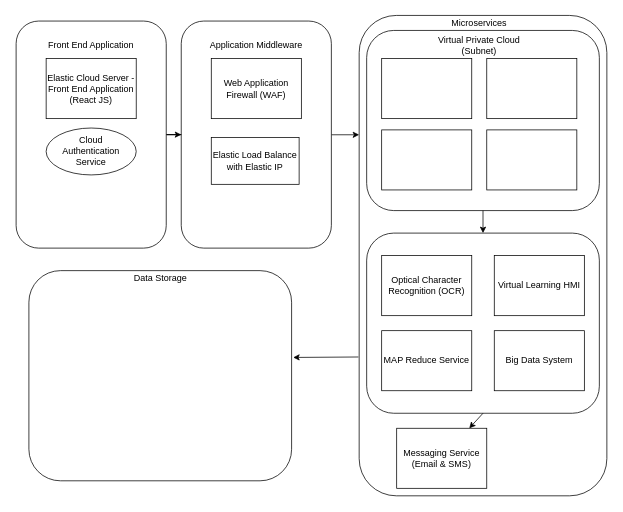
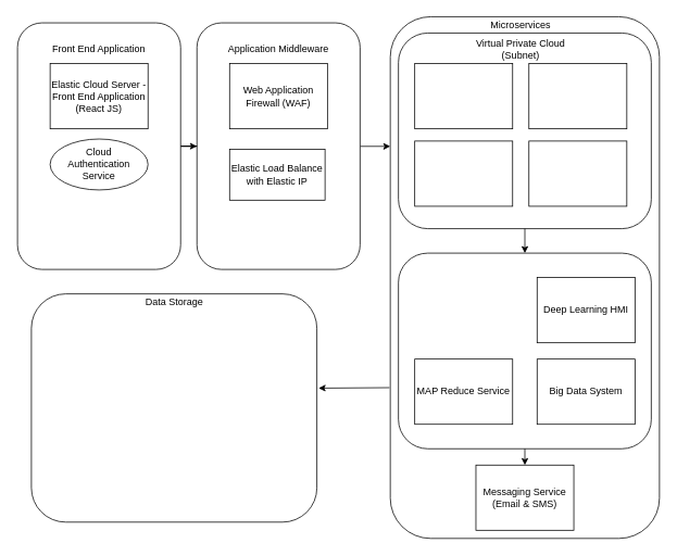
  <mxCell id="0" />
  <mxCell id="1" parent="0" />
  <mxCell id="2" value="" style="rounded=1;whiteSpace=wrap;html=1;" vertex="1" parent="1"><mxGeometry x="478" y="20" width="330" height="640" as="geometry" /></mxCell>
  <mxCell id="3" value="" style="rounded=1;whiteSpace=wrap;html=1;" vertex="1" parent="1"><mxGeometry x="488" width="310" height="240" as="geometry" y="40" /></mxCell>
  <mxCell id="4" style="edgeStyle=orthogonalEdgeStyle;rounded=0;orthogonalLoop=1;jettySize=auto;html=1;" edge="1" parent="1" source="5"><mxGeometry relative="1" as="geometry"><mxPoint x="478" y="179" as="targetPoint" /><Array as="points"><mxPoint x="478" y="179" /></Array></mxGeometry></mxCell>
  <mxCell id="5" value="" style="rounded=1;whiteSpace=wrap;html=1;" vertex="1" parent="1"><mxGeometry x="240.97" y="27.5" width="200" height="302.5" as="geometry" /></mxCell>
  <mxCell id="6" style="edgeStyle=orthogonalEdgeStyle;rounded=0;orthogonalLoop=1;jettySize=auto;html=1;" edge="1" parent="1" source="7" target="5"><mxGeometry relative="1" as="geometry" /></mxCell>
  <mxCell id="7" value="" style="rounded=1;whiteSpace=wrap;html=1;" vertex="1" parent="1"><mxGeometry x="20.97" y="27.5" width="200" height="302.5" as="geometry" /></mxCell>
  <mxCell id="8" value="Cloud&lt;br&gt;Authentication Service&lt;br&gt;" style="ellipse;whiteSpace=wrap;html=1;" parent="1" vertex="1"><mxGeometry x="60.97" y="170" width="120" height="62.5" as="geometry" /></mxCell>
  <mxCell id="9" value="Elastic Cloud Server - Front End Application&lt;br&gt;(React JS)" style="rounded=0;whiteSpace=wrap;html=1;" parent="1" vertex="1"><mxGeometry x="60.97" y="77.5" width="120" height="80" as="geometry" /></mxCell>
- <mxCell id="10" value="Messaging Service (Email &amp;amp; SMS)" style="rounded=0;whiteSpace=wrap;html=1;" parent="1" vertex="1"><mxGeometry x="528" y="570" width="120" height="80" as="geometry" /></mxCell>
+ <mxCell id="10" value="Messaging Service (Email &amp;amp; SMS)" style="rounded=0;whiteSpace=wrap;html=1;" parent="1" vertex="1"><mxGeometry x="583" y="570" width="120" height="80" as="geometry" /></mxCell>
  <mxCell id="11" value="Elastic Load Balance&lt;br&gt;with Elastic IP" style="rounded=0;whiteSpace=wrap;html=1;" vertex="1" parent="1"><mxGeometry x="280.97" y="182.5" width="117.03" height="62.5" as="geometry" /></mxCell>
  <mxCell id="12" value="Web Application Firewall (WAF)" style="rounded=0;whiteSpace=wrap;html=1;" vertex="1" parent="1"><mxGeometry x="280.97" y="77.5" width="120" height="80" as="geometry" /></mxCell>
  <mxCell id="13" value="" style="rounded=1;whiteSpace=wrap;html=1;" vertex="1" parent="1"><mxGeometry x="488" y="310" width="310" height="240" as="geometry" /></mxCell>
  <mxCell id="14" value="" style="endArrow=classic;html=1;exitX=0.5;exitY=1;exitDx=0;exitDy=0;" edge="1" parent="1" source="13" target="10"><mxGeometry width="50" height="50" relative="1" as="geometry"><mxPoint x="653" y="320" as="sourcePoint" /><mxPoint x="653" y="291" as="targetPoint" /></mxGeometry></mxCell>
  <mxCell id="15" value="" style="endArrow=classic;html=1;exitX=0.5;exitY=1;exitDx=0;exitDy=0;entryX=0.5;entryY=0;entryDx=0;entryDy=0;" edge="1" parent="1" source="3" target="13"><mxGeometry width="50" height="50" relative="1" as="geometry"><mxPoint x="348" y="360" as="sourcePoint" /><mxPoint x="398" y="310" as="targetPoint" /></mxGeometry></mxCell>
- <mxCell id="16" value="Optical Character Recognition (OCR)" style="rounded=0;whiteSpace=wrap;html=1;" parent="1" vertex="1"><mxGeometry x="508" y="340" width="120" height="80" as="geometry" /></mxCell>
  <mxCell id="17" value="Big Data System" style="rounded=0;whiteSpace=wrap;html=1;" parent="1" vertex="1"><mxGeometry x="658" y="440" width="120" height="80" as="geometry" /></mxCell>
  <mxCell id="18" value="MAP Reduce Service" style="rounded=0;whiteSpace=wrap;html=1;" vertex="1" parent="1"><mxGeometry x="508" y="440" width="120" height="80" as="geometry" /></mxCell>
- <mxCell id="19" value="Virtual Learning HMI" style="rounded=0;whiteSpace=wrap;html=1;" vertex="1" parent="1"><mxGeometry x="658" y="340" width="120" height="80" as="geometry" /></mxCell>
+ <mxCell id="19" value="Deep Learning HMI" style="rounded=0;whiteSpace=wrap;html=1;" vertex="1" parent="1"><mxGeometry x="658" y="340" width="120" height="80" as="geometry" /></mxCell>
  <mxCell id="20" value="" style="rounded=1;whiteSpace=wrap;html=1;" vertex="1" parent="1"><mxGeometry x="38" y="360" width="350" height="280" as="geometry" /></mxCell>
  <mxCell id="21" value="" style="endArrow=classic;html=1;exitX=-0.003;exitY=0.711;exitDx=0;exitDy=0;exitPerimeter=0;entryX=1.006;entryY=0.413;entryDx=0;entryDy=0;entryPerimeter=0;" edge="1" parent="1" source="2" target="20"><mxGeometry width="50" height="50" relative="1" as="geometry"><mxPoint x="348" y="360" as="sourcePoint" /><mxPoint x="398" y="310" as="targetPoint" /></mxGeometry></mxCell>
  <mxCell id="22" value="" style="rounded=0;whiteSpace=wrap;html=1;" vertex="1" parent="1"><mxGeometry x="508" y="77.5" width="120" height="80" as="geometry" /></mxCell>
  <mxCell id="23" value="" style="rounded=0;whiteSpace=wrap;html=1;" vertex="1" parent="1"><mxGeometry x="648" y="77.5" width="120" height="80" as="geometry" /></mxCell>
  <mxCell id="24" value="" style="rounded=0;whiteSpace=wrap;html=1;" vertex="1" parent="1"><mxGeometry x="508" y="172.5" width="120" height="80" as="geometry" /></mxCell>
  <mxCell id="25" value="" style="rounded=0;whiteSpace=wrap;html=1;" vertex="1" parent="1"><mxGeometry x="648" y="172.5" width="120" height="80" as="geometry" /></mxCell>
  <mxCell id="26" value="Microservices" style="text;html=1;strokeColor=none;fillColor=none;align=center;verticalAlign=middle;whiteSpace=wrap;rounded=0;" vertex="1" parent="1"><mxGeometry x="618" y="20" width="40" height="20" as="geometry" /></mxCell>
  <mxCell id="27" value="Virtual Private Cloud (Subnet)" style="text;html=1;strokeColor=none;fillColor=none;align=center;verticalAlign=middle;whiteSpace=wrap;rounded=0;" vertex="1" parent="1"><mxGeometry x="568" y="50" width="140" height="20" as="geometry" /></mxCell>
  <mxCell id="28" value="Application Middleware&lt;span style=&quot;color: rgba(0 , 0 , 0 , 0) ; font-family: monospace ; font-size: 0px&quot;&gt;%3CmxGraphModel%3E%3Croot%3E%3CmxCell%20id%3D%220%22%2F%3E%3CmxCell%20id%3D%221%22%20parent%3D%220%22%2F%3E%3CmxCell%20id%3D%222%22%20value%3D%22Virtual%20Private%20Cloud%22%20style%3D%22text%3Bhtml%3D1%3BstrokeColor%3Dnone%3BfillColor%3Dnone%3Balign%3Dcenter%3BverticalAlign%3Dmiddle%3BwhiteSpace%3Dwrap%3Brounded%3D0%3B%22%20vertex%3D%221%22%20parent%3D%221%22%3E%3CmxGeometry%20x%3D%22590%22%20y%3D%2210%22%20width%3D%22140%22%20height%3D%2220%22%20as%3D%22geometry%22%2F%3E%3C%2FmxCell%3E%3C%2Froot%3E%3C%2FmxGraphModel%3E&lt;/span&gt;" style="text;html=1;strokeColor=none;fillColor=none;align=center;verticalAlign=middle;whiteSpace=wrap;rounded=0;" vertex="1" parent="1"><mxGeometry x="270.97" y="50" width="140" height="20" as="geometry" /></mxCell>
  <mxCell id="29" value="Front End Application" style="text;html=1;strokeColor=none;fillColor=none;align=center;verticalAlign=middle;whiteSpace=wrap;rounded=0;" vertex="1" parent="1"><mxGeometry x="50.97" y="50" width="140" height="20" as="geometry" /></mxCell>
  <mxCell id="30" value="Data Storage" style="text;html=1;strokeColor=none;fillColor=none;align=center;verticalAlign=middle;whiteSpace=wrap;rounded=0;" vertex="1" parent="1"><mxGeometry x="120.5" y="360" width="185" height="20" as="geometry" /></mxCell>
